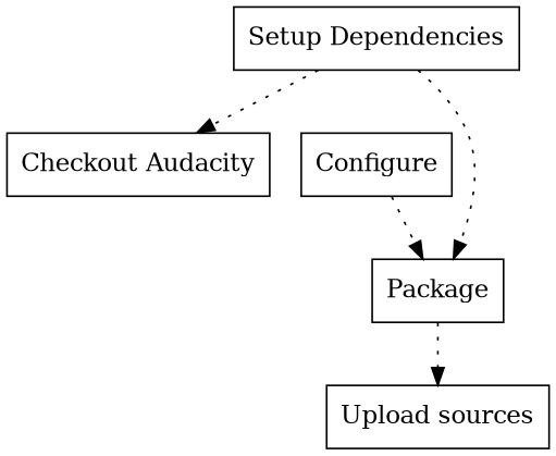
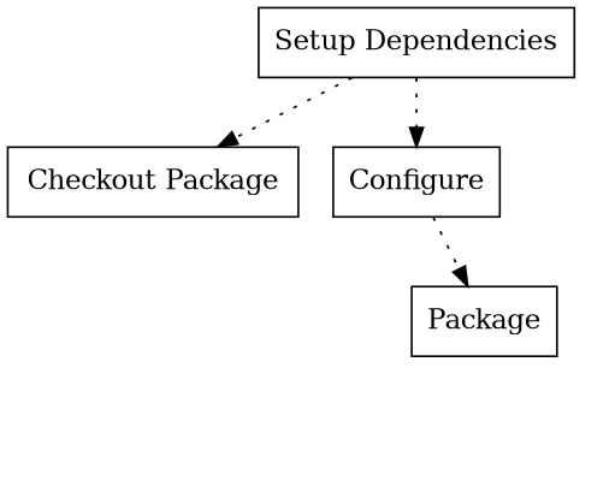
  digraph {
    node [shape=rect]
    edge [style=dotted]
    "Setup Dependencies"
-   "Checkout Audacity"
+   "Checkout Audacity" [label="Checkout Package"]
    Configure
    Package
-   "Upload sources"
    "Setup Dependencies" -> "Checkout Audacity"
-   "Setup Dependencies" -> Package
+   "Setup Dependencies" -> Configure
    Configure -> Package
-   Package -> "Upload sources"
  }
